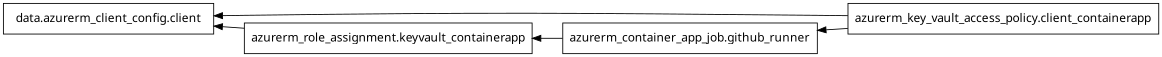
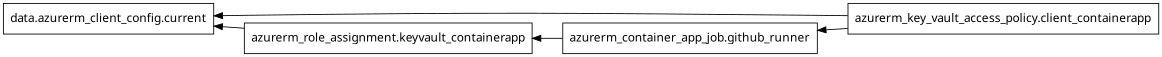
  digraph {
    rankdir=RL
    node [fontname="sans-serif" shape=rect]
-   n1 [label="data.azurerm_client_config.client"]
+   n1 [label="data.azurerm_client_config.current"]
    n2 [label="azurerm_container_app_job.github_runner"]
    n3 [label="azurerm_role_assignment.keyvault_containerapp"]
    n4 [label="azurerm_key_vault_access_policy.client_containerapp"]
    n2 -> n3
    n3 -> n1
    n4 -> n1
    n4 -> n2
  }
